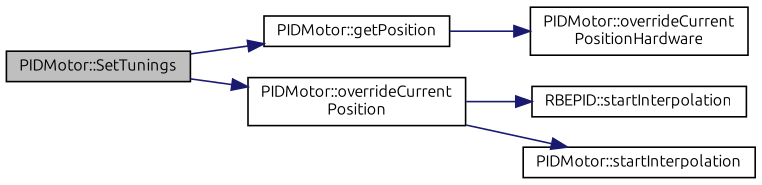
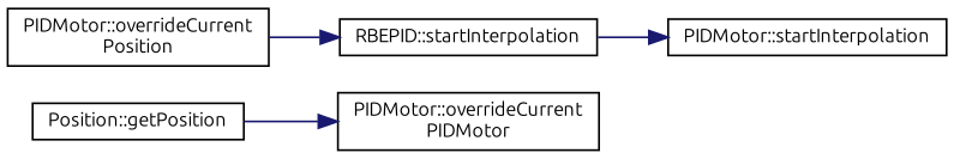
  digraph {
    fontname=Ubuntu
    rankdir=LR
    node [color=black fillcolor=white fontname=Ubuntu fontsize=10 shape=record style=filled]
    edge [color=midnightblue fontname=Ubuntu fontsize=10 labelfontname=Helvetica labelfontsize=10 style=solid]
-   n1 [fillcolor=grey75 fontcolor=black height=0.2 label="PIDMotor::SetTunings" width=0.4]
-   n2 [height=0.2 label="PIDMotor::getPosition" width=0.4]
+   n2 [height=0.2 label="Position::getPosition" width=0.4]
    n3 [height=0.2 label="PIDMotor::overrideCurrent\lPosition" width=0.4]
-   n4 [height=0.2 label="PIDMotor::overrideCurrent\lPositionHardware" width=0.4]
+   n4 [height=0.2 label="PIDMotor::overrideCurrent\lPIDMotor" width=0.4]
    n5 [height=0.2 label="RBEPID::startInterpolation" width=0.4]
    n6 [height=0.2 label="PIDMotor::startInterpolation" width=0.4]
-   n1 -> n2
-   n1 -> n3
    n2 -> n4
    n3 -> n5
-   n3 -> n6
+   n5 -> n6
  }
